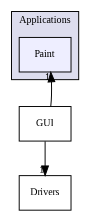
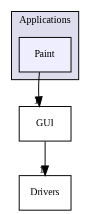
  digraph {
    compound=true
    node [fontname=TimesNewRoman fontsize=10 shape=box]
    edge [headlabel=1 labeldistance=1.5 labelfontname=TimesNewRoman labelfontsize=10]
    n1 [fillcolor="#eeeeff" label=Paint pencolor=black style=filled]
    n2 [label=GUI]
    n3 [label=Drivers]
    subgraph cluster_1 {
      bgcolor="#ddddee"
      fontname=TimesNewRoman
      fontsize=10
      label=Applications
      pencolor=black
      n1
    }
-   n2 -> n1
+   n1 -> n2
    n2 -> n3
  }
